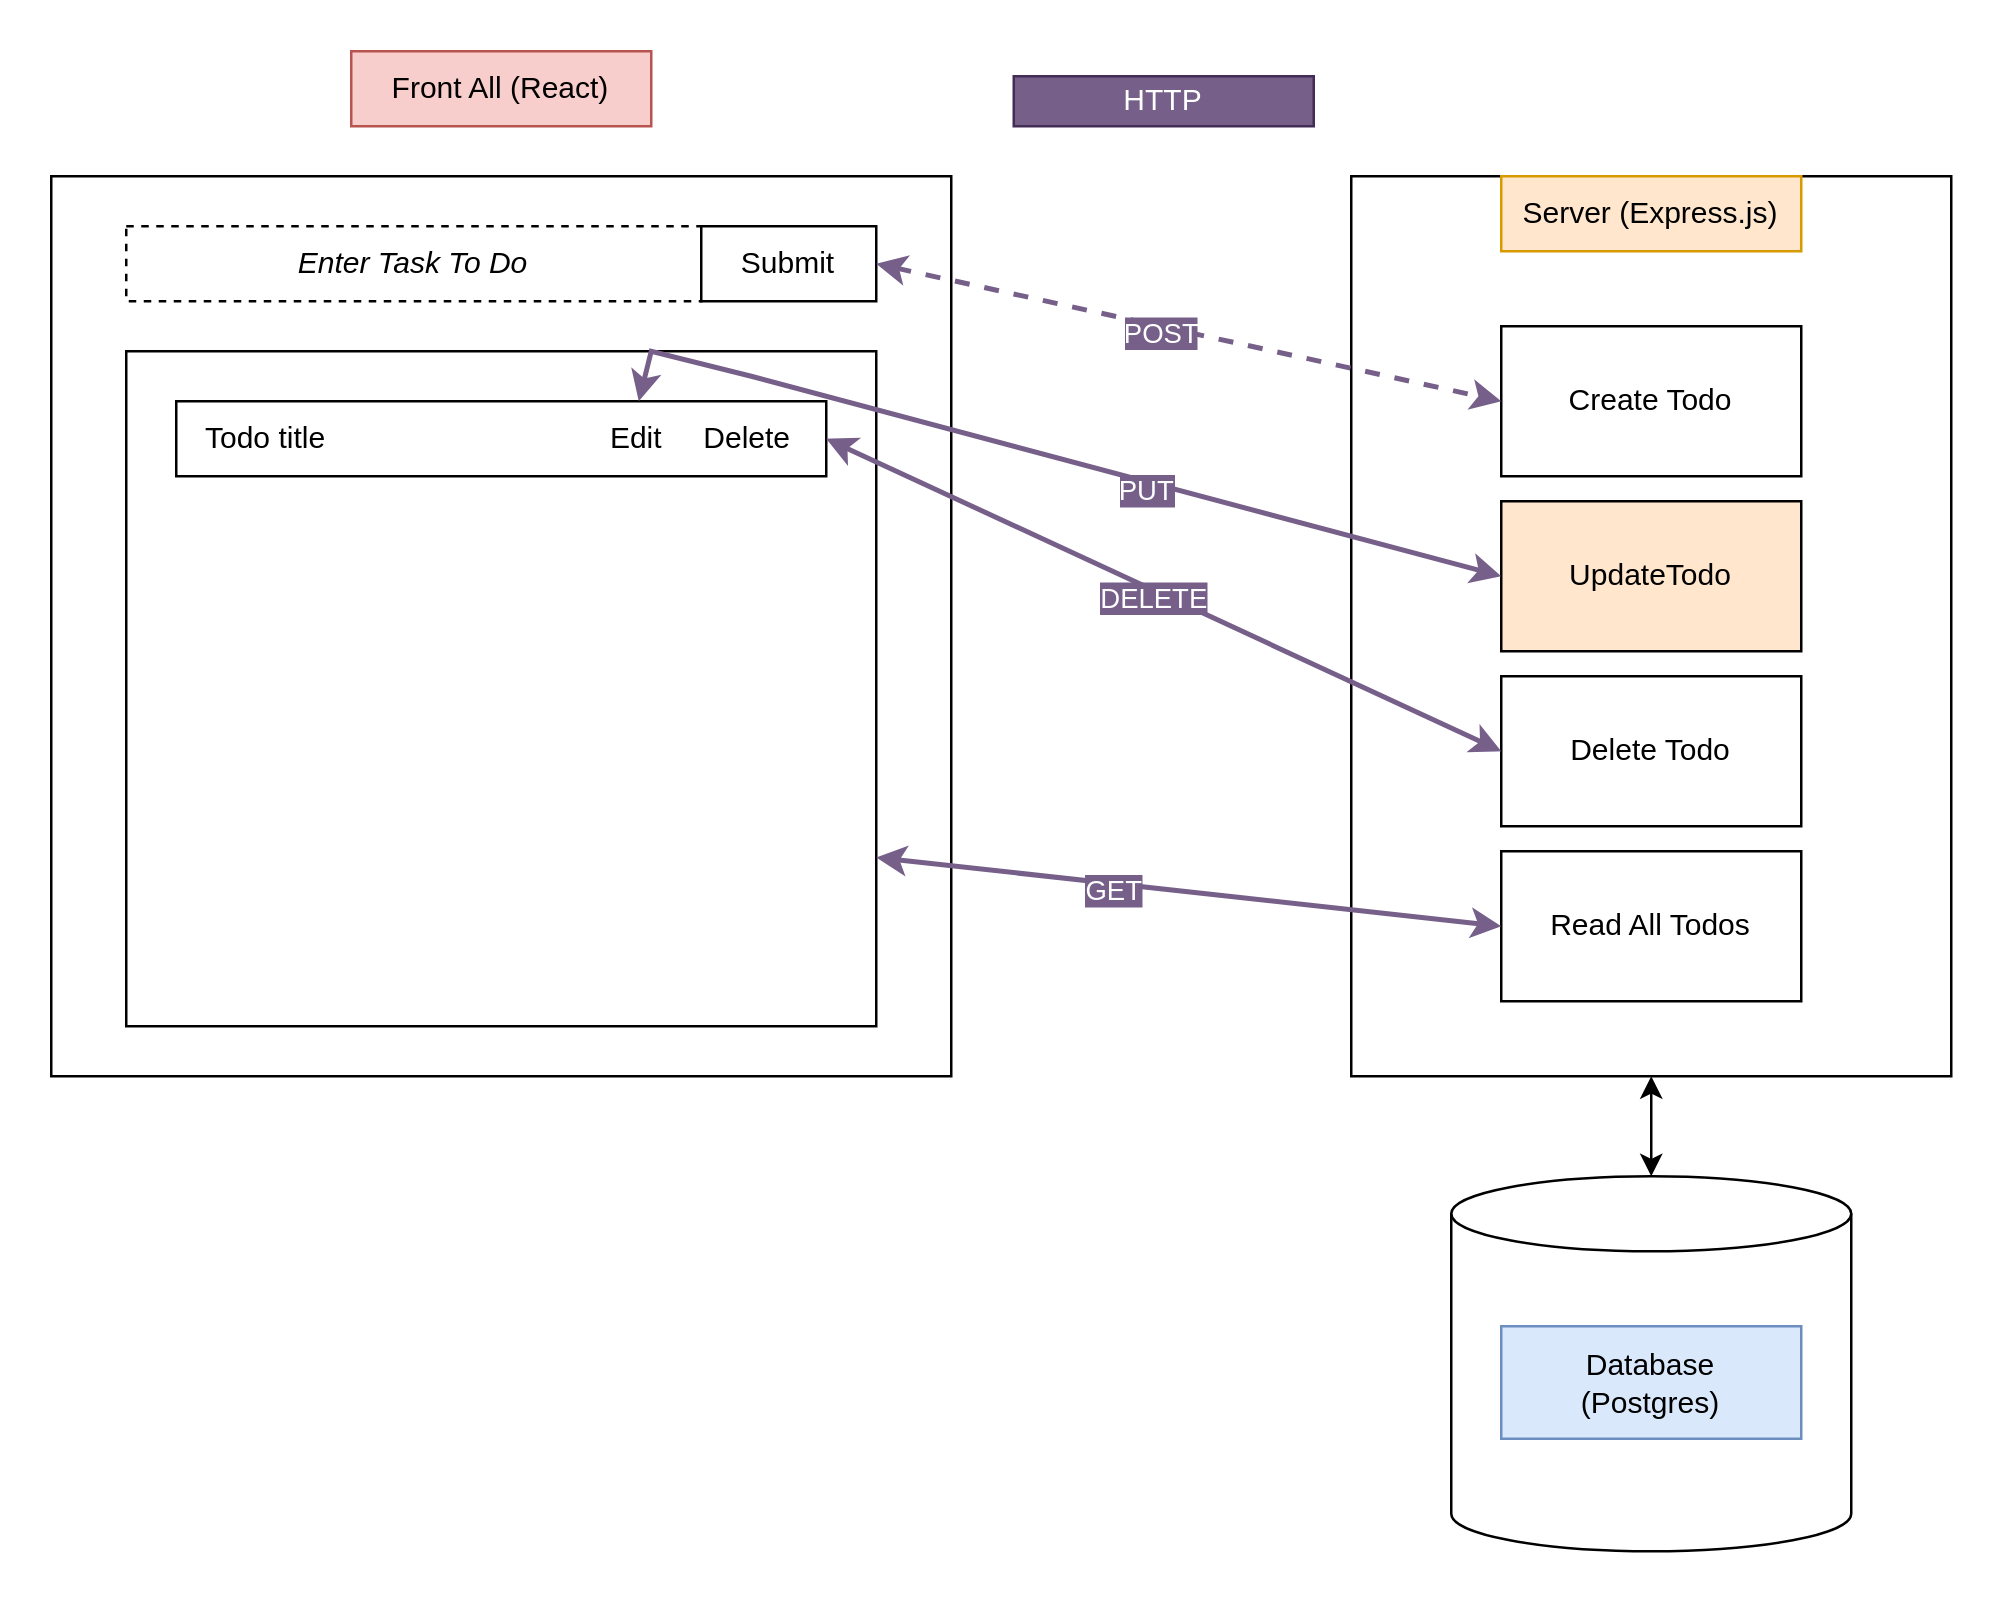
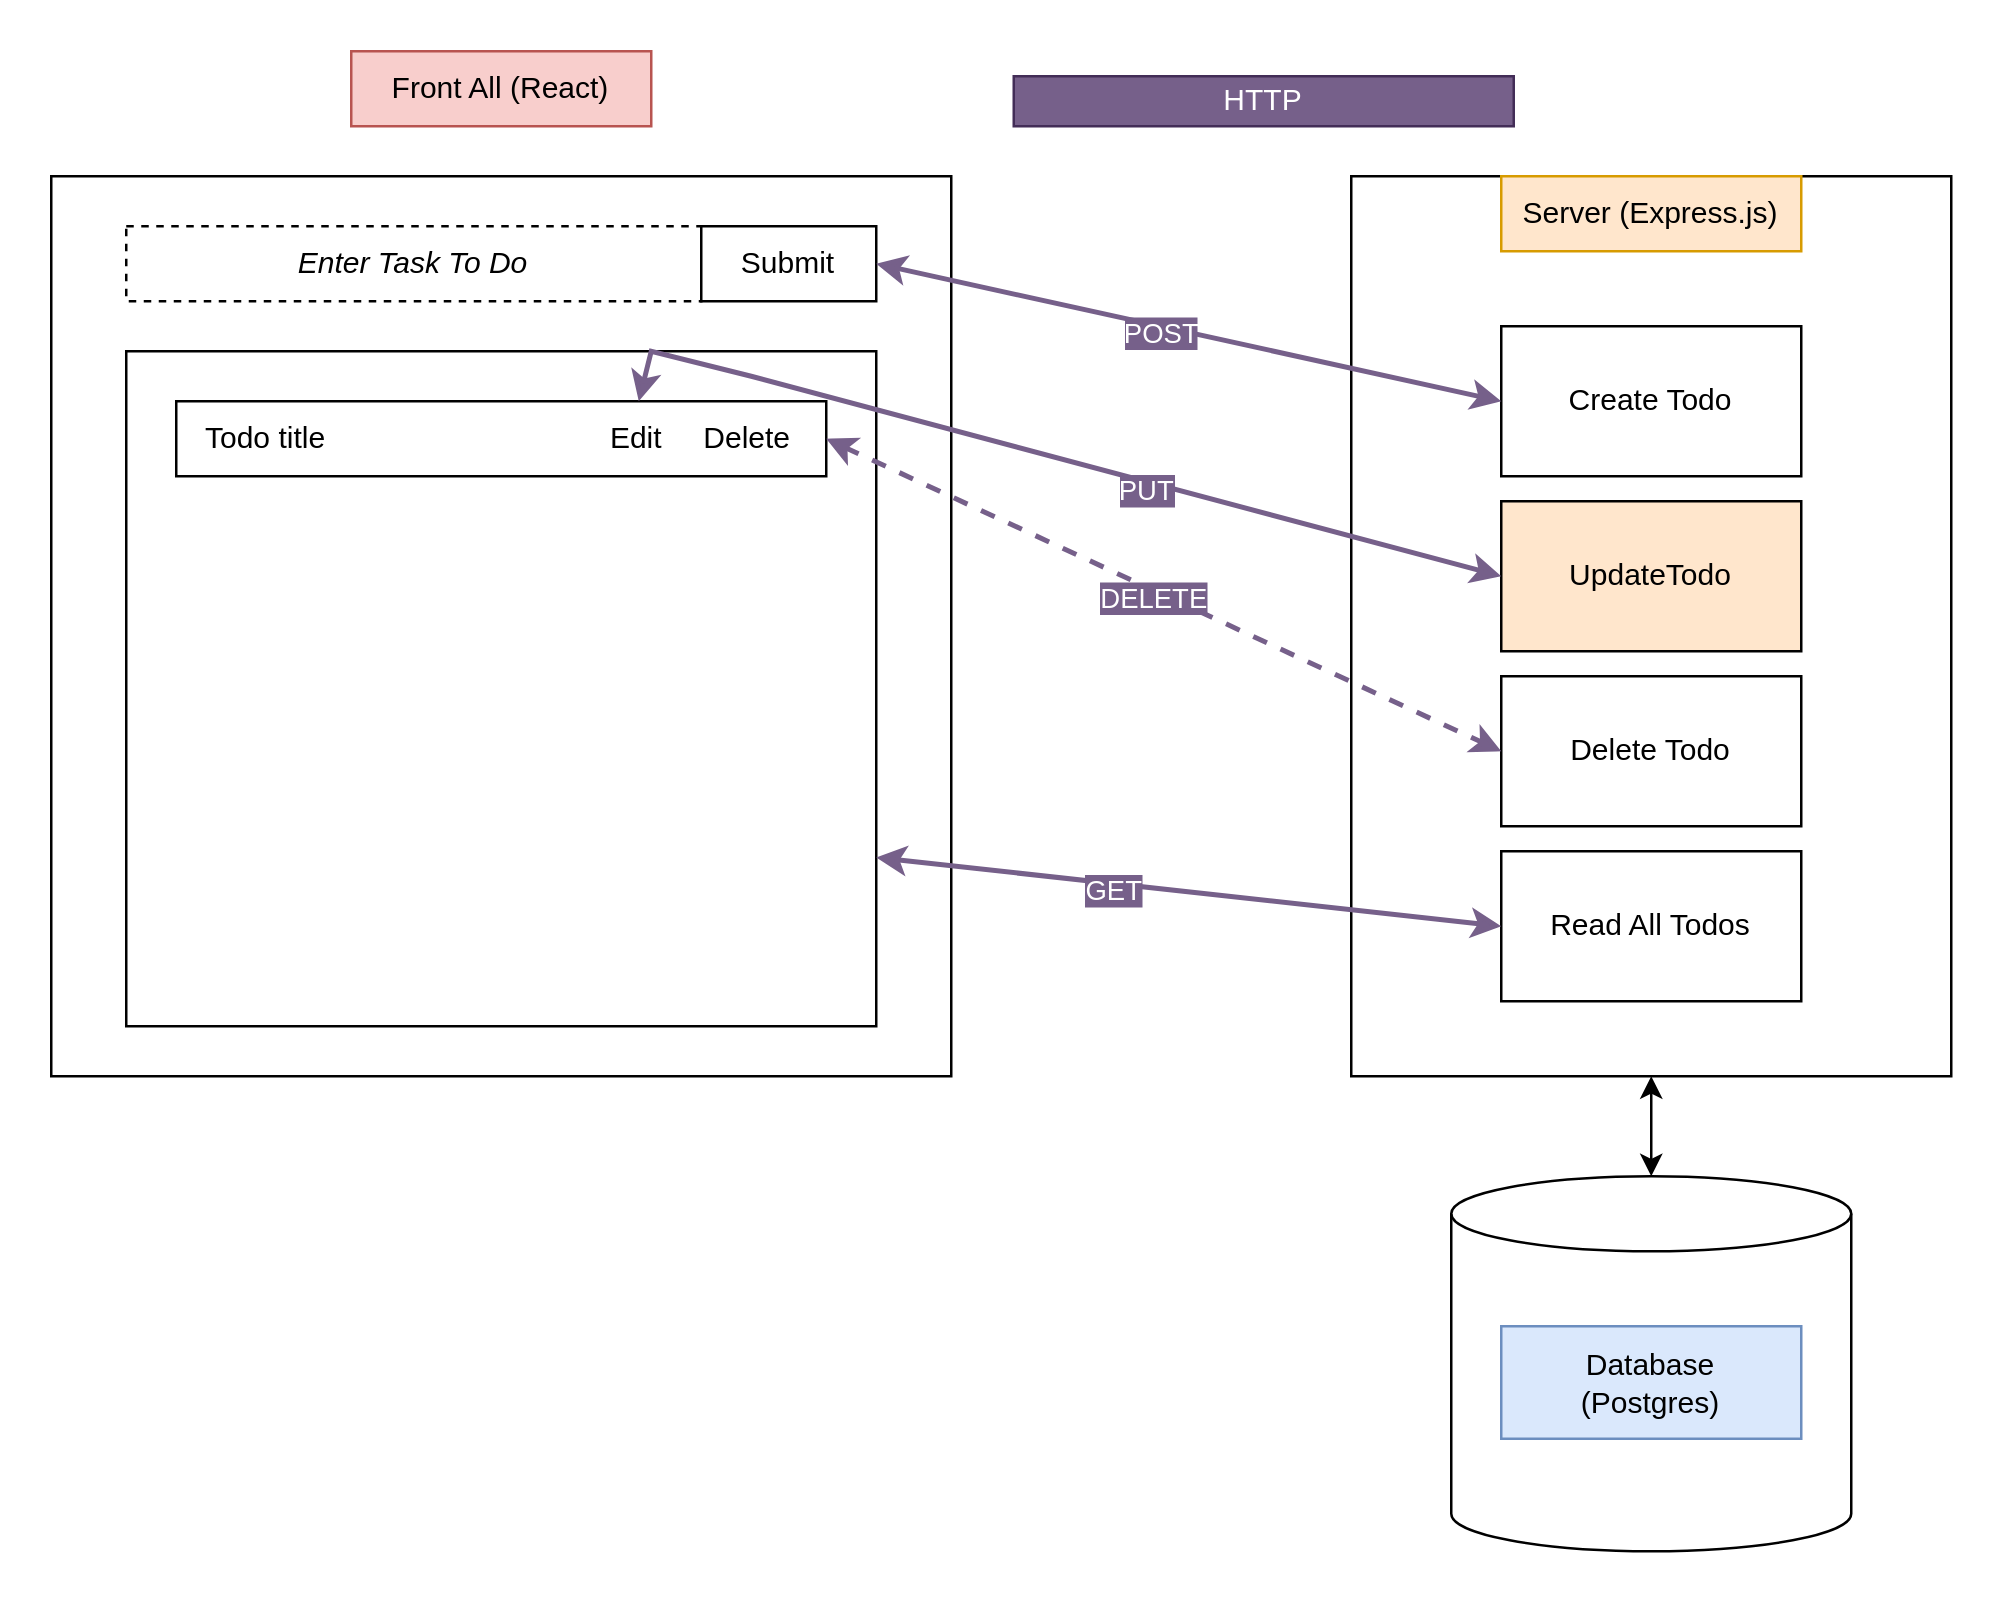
  <mxCell id="0" />
  <mxCell id="1" parent="0" />
  <mxCell id="2" value="" style="rounded=0;whiteSpace=wrap;html=1;" vertex="1" parent="1"><mxGeometry x="20" y="70" width="360" height="360" as="geometry" /></mxCell>
  <mxCell id="3" value="&lt;i&gt;Enter Task To Do&lt;/i&gt;" style="rounded=0;whiteSpace=wrap;html=1;dashed=1;" vertex="1" parent="1"><mxGeometry x="50" y="90" width="230" height="30" as="geometry" /></mxCell>
  <mxCell id="4" value="Submit" style="rounded=0;whiteSpace=wrap;html=1;" vertex="1" parent="1"><mxGeometry x="280" y="90" width="70" height="30" as="geometry" /></mxCell>
  <mxCell id="5" value="" style="rounded=0;whiteSpace=wrap;html=1;" vertex="1" parent="1"><mxGeometry x="50" y="140" width="300" height="270" as="geometry" /></mxCell>
  <mxCell id="6" value="&amp;nbsp; &amp;nbsp;Todo title" style="rounded=0;whiteSpace=wrap;html=1;align=left;" vertex="1" parent="1"><mxGeometry x="70" y="160" width="260" height="30" as="geometry" /></mxCell>
  <mxCell id="7" value="Edit&amp;nbsp; &amp;nbsp; &amp;nbsp;Delete" style="text;html=1;align=center;verticalAlign=middle;whiteSpace=wrap;rounded=0;" vertex="1" parent="1"><mxGeometry x="230" y="160" width="100" height="30" as="geometry" /></mxCell>
  <mxCell id="8" value="Front All (React)" style="rounded=0;whiteSpace=wrap;html=1;fillColor=#f8cecc;strokeColor=#b85450;" vertex="1" parent="1"><mxGeometry x="140" y="20" width="120" height="30" as="geometry" /></mxCell>
  <mxCell id="9" value="" style="rounded=0;whiteSpace=wrap;html=1;" vertex="1" parent="1"><mxGeometry x="540" y="70" width="240" height="360" as="geometry" /></mxCell>
  <mxCell id="10" value="Server (Express.js)" style="rounded=0;whiteSpace=wrap;html=1;fillColor=#ffe6cc;strokeColor=#d79b00;" vertex="1" parent="1"><mxGeometry x="600" y="70" width="120" height="30" as="geometry" /></mxCell>
  <mxCell id="11" value="Read All Todos" style="rounded=0;whiteSpace=wrap;html=1;" vertex="1" parent="1"><mxGeometry x="600" y="340" width="120" height="60" as="geometry" /></mxCell>
  <mxCell id="12" value="UpdateTodo" style="rounded=0;whiteSpace=wrap;html=1;fillColor=#ffe6cc;" vertex="1" parent="1"><mxGeometry x="600" y="200" width="120" height="60" as="geometry" /></mxCell>
  <mxCell id="13" value="Delete Todo" style="rounded=0;whiteSpace=wrap;html=1;" vertex="1" parent="1"><mxGeometry x="600" y="270" width="120" height="60" as="geometry" /></mxCell>
  <mxCell id="14" value="Create Todo" style="rounded=0;whiteSpace=wrap;html=1;" vertex="1" parent="1"><mxGeometry x="600" y="130" width="120" height="60" as="geometry" /></mxCell>
  <mxCell id="15" value="" style="endArrow=classic;startArrow=classic;html=1;rounded=0;entryX=0;entryY=0.5;entryDx=0;entryDy=0;exitX=0.25;exitY=0;exitDx=0;exitDy=0;fillColor=#ffe6cc;strokeColor=#76608A;strokeWidth=2;" edge="1" parent="1" source="7" target="12"><mxGeometry width="50" height="50" relative="1" as="geometry"><mxPoint x="250" y="160" as="sourcePoint" /><mxPoint x="410" y="210" as="targetPoint" /><Array as="points"><mxPoint x="260" y="140" /><mxPoint x="300" y="150" /></Array></mxGeometry></mxCell>
  <mxCell id="16" value="PUT" style="edgeLabel;html=1;align=center;verticalAlign=middle;resizable=0;points=[];labelBackgroundColor=#76608A;fontColor=#FFFFFF;" vertex="1" connectable="0" parent="15"><mxGeometry x="0.215" y="-3" relative="1" as="geometry"><mxPoint as="offset" /></mxGeometry></mxCell>
- <mxCell id="17" value="" style="endArrow=classic;startArrow=classic;html=1;rounded=0;exitX=1;exitY=0.5;exitDx=0;exitDy=0;entryX=0;entryY=0.5;entryDx=0;entryDy=0;fillColor=#ffe6cc;strokeColor=#76608A;strokeWidth=2;" edge="1" parent="1" source="7" target="13"><mxGeometry width="50" height="50" relative="1" as="geometry"><mxPoint x="360" y="260" as="sourcePoint" /><mxPoint x="410" y="210" as="targetPoint" /></mxGeometry></mxCell>
+ <mxCell id="17" value="" style="endArrow=classic;startArrow=classic;html=1;rounded=0;exitX=1;exitY=0.5;exitDx=0;exitDy=0;entryX=0;entryY=0.5;entryDx=0;entryDy=0;fillColor=#ffe6cc;strokeColor=#76608A;strokeWidth=2;dashed=1;" edge="1" parent="1" source="7" target="13"><mxGeometry width="50" height="50" relative="1" as="geometry"><mxPoint x="360" y="260" as="sourcePoint" /><mxPoint x="410" y="210" as="targetPoint" /></mxGeometry></mxCell>
  <mxCell id="18" value="DELETE" style="edgeLabel;html=1;align=center;verticalAlign=middle;resizable=0;points=[];fontColor=#FFFFFF;labelBackgroundColor=#76608A;" vertex="1" connectable="0" parent="17"><mxGeometry x="-0.028" y="-3" relative="1" as="geometry"><mxPoint as="offset" /></mxGeometry></mxCell>
  <mxCell id="19" value="" style="endArrow=classic;startArrow=classic;html=1;rounded=0;entryX=0;entryY=0.5;entryDx=0;entryDy=0;exitX=1;exitY=0.75;exitDx=0;exitDy=0;strokeWidth=2;fillColor=#ffe6cc;strokeColor=#76608A;" edge="1" parent="1" source="5" target="11"><mxGeometry width="50" height="50" relative="1" as="geometry"><mxPoint x="360" y="260" as="sourcePoint" /><mxPoint x="410" y="210" as="targetPoint" /></mxGeometry></mxCell>
  <mxCell id="20" value="GET" style="edgeLabel;html=1;align=center;verticalAlign=middle;resizable=0;points=[];labelBackgroundColor=#76608A;fontColor=#FFFFFF;" vertex="1" connectable="0" parent="19"><mxGeometry x="-0.246" y="-3" relative="1" as="geometry"><mxPoint as="offset" /></mxGeometry></mxCell>
- <mxCell id="21" value="" style="endArrow=classic;startArrow=classic;html=1;rounded=0;entryX=0;entryY=0.5;entryDx=0;entryDy=0;exitX=1;exitY=0.5;exitDx=0;exitDy=0;strokeWidth=2;fillColor=#ffe6cc;strokeColor=#76608A;dashed=1;" edge="1" parent="1" source="4" target="14"><mxGeometry width="50" height="50" relative="1" as="geometry"><mxPoint x="360" y="260" as="sourcePoint" /><mxPoint x="410" y="210" as="targetPoint" /></mxGeometry></mxCell>
+ <mxCell id="21" value="" style="endArrow=classic;startArrow=classic;html=1;rounded=0;entryX=0;entryY=0.5;entryDx=0;entryDy=0;exitX=1;exitY=0.5;exitDx=0;exitDy=0;strokeWidth=2;fillColor=#ffe6cc;strokeColor=#76608A;" edge="1" parent="1" source="4" target="14"><mxGeometry width="50" height="50" relative="1" as="geometry"><mxPoint x="360" y="260" as="sourcePoint" /><mxPoint x="410" y="210" as="targetPoint" /></mxGeometry></mxCell>
  <mxCell id="22" value="&lt;font color=&quot;#ffffff&quot;&gt;POST&lt;/font&gt;" style="edgeLabel;html=1;align=center;verticalAlign=middle;resizable=0;points=[];fontColor=#000000;labelBorderColor=none;labelBackgroundColor=#76608A;" vertex="1" connectable="0" parent="21"><mxGeometry x="-0.084" y="-2" relative="1" as="geometry"><mxPoint as="offset" /></mxGeometry></mxCell>
- <mxCell id="23" value="HTTP" style="rounded=0;whiteSpace=wrap;html=1;fillColor=#76608a;strokeColor=#432D57;fontColor=#ffffff;" vertex="1" parent="1"><mxGeometry x="405" y="30" width="120" height="20" as="geometry" /></mxCell>
+ <mxCell id="23" value="HTTP" style="rounded=0;whiteSpace=wrap;html=1;fillColor=#76608a;strokeColor=#432D57;fontColor=#ffffff;" vertex="1" parent="1"><mxGeometry x="405" y="30" width="200" height="20" as="geometry" /></mxCell>
  <mxCell id="24" value="" style="shape=cylinder3;whiteSpace=wrap;html=1;boundedLbl=1;backgroundOutline=1;size=15;" vertex="1" parent="1"><mxGeometry x="580" y="470" width="160" height="150" as="geometry" /></mxCell>
  <mxCell id="25" value="" style="endArrow=classic;startArrow=classic;html=1;rounded=0;exitX=0.5;exitY=0;exitDx=0;exitDy=0;exitPerimeter=0;" edge="1" parent="1" source="24" target="9"><mxGeometry width="50" height="50" relative="1" as="geometry"><mxPoint x="360" y="440" as="sourcePoint" /><mxPoint x="510" y="450" as="targetPoint" /></mxGeometry></mxCell>
  <mxCell id="26" value="Database&lt;div&gt;(Postgres)&lt;/div&gt;" style="rounded=0;whiteSpace=wrap;html=1;fillColor=#dae8fc;strokeColor=#6c8ebf;" vertex="1" parent="1"><mxGeometry x="600" y="530" width="120" height="45" as="geometry" /></mxCell>
